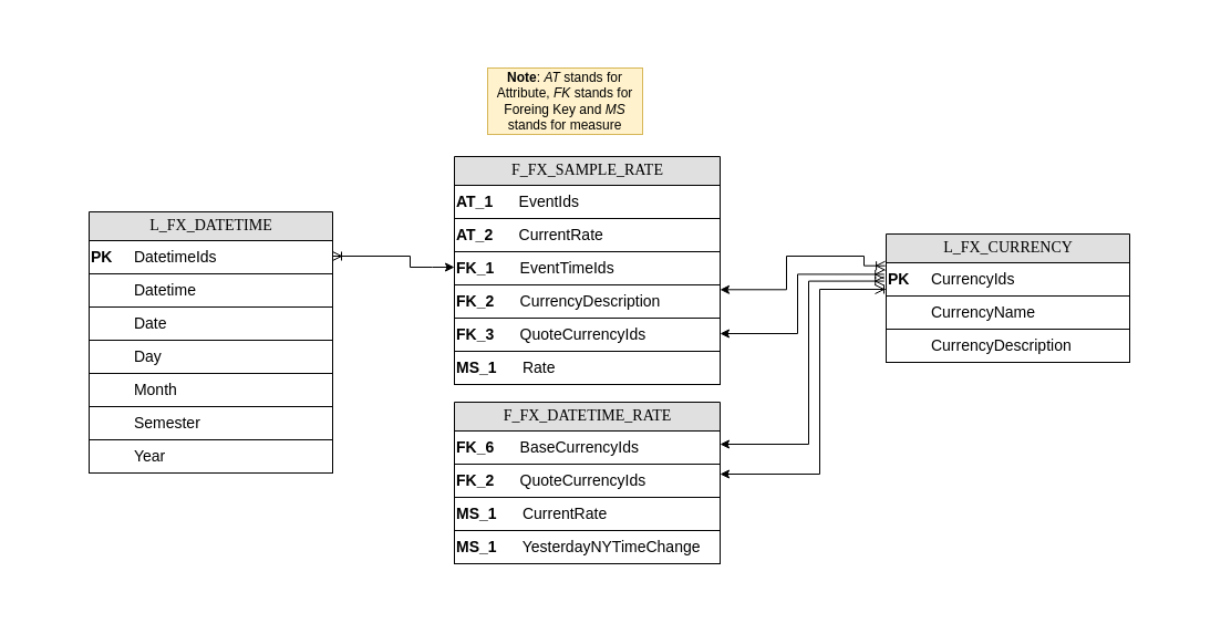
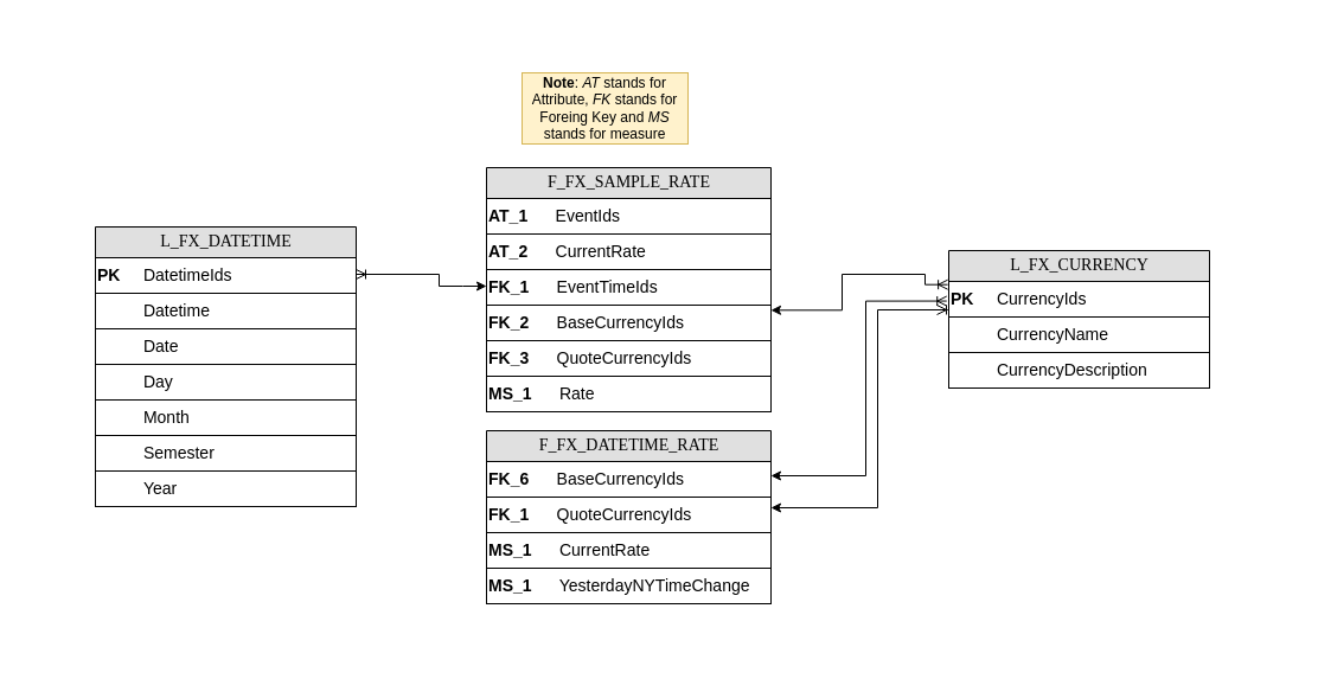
  <mxCell id="0" />
  <mxCell id="1" parent="0" />
  <mxCell id="2" value="F_FX_SAMPLE_RATE" style="swimlane;html=1;fontStyle=0;childLayout=stackLayout;horizontal=1;startSize=26;fillColor=#e0e0e0;horizontalStack=0;resizeParent=1;resizeLast=0;collapsible=1;marginBottom=0;swimlaneFillColor=#ffffff;align=center;rounded=0;shadow=0;comic=0;labelBackgroundColor=none;strokeWidth=1;fontFamily=Verdana;fontSize=14;swimlaneLine=1;" parent="1" vertex="1"><mxGeometry x="410" y="141" width="240" height="206" as="geometry"><mxRectangle x="470" y="80" width="200" height="26" as="alternateBounds" /></mxGeometry></mxCell>
  <mxCell id="3" value="&lt;font style=&quot;font-size: 14px&quot;&gt;&lt;b&gt;AT_1&amp;nbsp; &amp;nbsp; &amp;nbsp;&amp;nbsp;&lt;/b&gt;EventIds&lt;/font&gt;" style="text;html=1;align=left;verticalAlign=middle;resizable=0;points=[];;autosize=1;labelBorderColor=none;strokeColor=#000000;" parent="2" vertex="1"><mxGeometry y="26" width="240" height="30" as="geometry" /></mxCell>
  <mxCell id="4" value="&lt;font style=&quot;font-size: 14px&quot;&gt;&lt;b&gt;AT_2&amp;nbsp; &amp;nbsp; &amp;nbsp;&amp;nbsp;&lt;/b&gt;CurrentRate&lt;/font&gt;" style="text;html=1;align=left;verticalAlign=middle;resizable=0;points=[];;autosize=1;labelBorderColor=none;strokeColor=#000000;" parent="2" vertex="1"><mxGeometry y="56" width="240" height="30" as="geometry" /></mxCell>
  <mxCell id="5" value="&lt;b style=&quot;font-size: 14px;&quot;&gt;FK_1&amp;nbsp; &amp;nbsp; &amp;nbsp;&amp;nbsp;&lt;/b&gt;&lt;span style=&quot;font-size: 14px;&quot;&gt;EventTimeIds&lt;/span&gt;" style="text;html=1;align=left;verticalAlign=middle;resizable=0;points=[];;autosize=1;labelBorderColor=none;strokeColor=#000000;" parent="2" vertex="1"><mxGeometry y="86" width="240" height="30" as="geometry" /></mxCell>
- <mxCell id="6" value="&lt;font style=&quot;font-size: 14px&quot;&gt;&lt;b&gt;FK_2&lt;/b&gt;&amp;nbsp; &amp;nbsp; &amp;nbsp; CurrencyDescription&lt;/font&gt;" style="text;html=1;align=left;verticalAlign=middle;resizable=0;points=[];;autosize=1;labelBorderColor=none;strokeColor=#000000;" parent="2" vertex="1"><mxGeometry y="116" width="240" height="30" as="geometry" /></mxCell>
+ <mxCell id="6" value="&lt;font style=&quot;font-size: 14px&quot;&gt;&lt;b&gt;FK_2&lt;/b&gt;&amp;nbsp; &amp;nbsp; &amp;nbsp; BaseCurrencyIds&lt;/font&gt;" style="text;html=1;align=left;verticalAlign=middle;resizable=0;points=[];;autosize=1;labelBorderColor=none;strokeColor=#000000;" parent="2" vertex="1"><mxGeometry y="116" width="240" height="30" as="geometry" /></mxCell>
  <mxCell id="7" value="&lt;font style=&quot;font-size: 14px&quot;&gt;&lt;b&gt;FK_3&amp;nbsp; &amp;nbsp; &amp;nbsp;&amp;nbsp;&lt;/b&gt;QuoteCurrencyIds&lt;/font&gt;" style="text;html=1;align=left;verticalAlign=middle;resizable=0;points=[];;autosize=1;labelBorderColor=none;strokeColor=#000000;" parent="2" vertex="1"><mxGeometry y="146" width="240" height="30" as="geometry" /></mxCell>
  <mxCell id="8" value="&lt;font style=&quot;font-size: 14px&quot;&gt;&lt;b&gt;MS_1&lt;/b&gt;&amp;nbsp; &amp;nbsp; &amp;nbsp; Rate&lt;/font&gt;" style="text;html=1;align=left;verticalAlign=middle;resizable=0;points=[];;autosize=1;labelBorderColor=none;strokeColor=#000000;" parent="2" vertex="1"><mxGeometry y="176" width="240" height="30" as="geometry" /></mxCell>
  <mxCell id="9" value="L_FX_DATETIME" style="swimlane;html=1;fontStyle=0;childLayout=stackLayout;horizontal=1;startSize=26;fillColor=#e0e0e0;horizontalStack=0;resizeParent=1;resizeLast=0;collapsible=1;marginBottom=0;swimlaneFillColor=#ffffff;align=center;rounded=0;shadow=0;comic=0;labelBackgroundColor=none;strokeWidth=1;fontFamily=Verdana;fontSize=14;swimlaneLine=1;" parent="1" vertex="1"><mxGeometry x="80" y="191" width="220" height="236" as="geometry"><mxRectangle x="470" y="80" width="200" height="26" as="alternateBounds" /></mxGeometry></mxCell>
  <mxCell id="10" value="&lt;div&gt;&lt;font style=&quot;font-size: 14px&quot;&gt;&lt;b&gt;PK&amp;nbsp; &amp;nbsp;&amp;nbsp; &lt;/b&gt;DatetimeIds&lt;/font&gt;&lt;/div&gt;" style="text;html=1;align=left;verticalAlign=middle;resizable=0;points=[];;autosize=1;labelBorderColor=none;strokeColor=#000000;" parent="9" vertex="1"><mxGeometry y="26" width="220" height="30" as="geometry" /></mxCell>
  <mxCell id="11" value="&lt;font style=&quot;font-size: 14px&quot;&gt;&lt;b&gt;&amp;nbsp; &amp;nbsp; &amp;nbsp; &amp;nbsp; &amp;nbsp; &lt;/b&gt;Datetime&lt;br&gt;&lt;/font&gt;" style="text;html=1;align=left;verticalAlign=middle;resizable=0;points=[];;autosize=1;labelBorderColor=none;strokeColor=#000000;" parent="9" vertex="1"><mxGeometry y="56" width="220" height="30" as="geometry" /></mxCell>
  <mxCell id="12" value="&lt;font style=&quot;font-size: 14px&quot;&gt;&lt;b&gt;&amp;nbsp; &amp;nbsp; &amp;nbsp; &amp;nbsp; &amp;nbsp; &lt;/b&gt;Date&lt;/font&gt;" style="text;html=1;align=left;verticalAlign=middle;resizable=0;points=[];;autosize=1;labelBorderColor=none;strokeColor=#000000;" parent="9" vertex="1"><mxGeometry y="86" width="220" height="30" as="geometry" /></mxCell>
  <mxCell id="13" value="&lt;font style=&quot;font-size: 14px&quot;&gt;&lt;b&gt;&amp;nbsp; &amp;nbsp; &amp;nbsp; &amp;nbsp; &amp;nbsp; &lt;/b&gt;Day&lt;/font&gt;" style="text;html=1;align=left;verticalAlign=middle;resizable=0;points=[];;autosize=1;labelBorderColor=none;strokeColor=#000000;" parent="9" vertex="1"><mxGeometry y="116" width="220" height="30" as="geometry" /></mxCell>
  <mxCell id="14" value="&lt;font style=&quot;font-size: 14px&quot;&gt;&lt;b&gt;&amp;nbsp; &amp;nbsp; &amp;nbsp; &amp;nbsp; &amp;nbsp; &lt;/b&gt;Month&lt;/font&gt;" style="text;html=1;align=left;verticalAlign=middle;resizable=0;points=[];;autosize=1;labelBorderColor=none;strokeColor=#000000;" parent="9" vertex="1"><mxGeometry y="146" width="220" height="30" as="geometry" /></mxCell>
  <mxCell id="15" value="&lt;font style=&quot;font-size: 14px&quot;&gt;&lt;b&gt;&amp;nbsp; &amp;nbsp; &amp;nbsp; &amp;nbsp; &amp;nbsp; &lt;/b&gt;Semester&lt;/font&gt;" style="text;html=1;align=left;verticalAlign=middle;resizable=0;points=[];;autosize=1;labelBorderColor=none;strokeColor=#000000;" parent="9" vertex="1"><mxGeometry y="176" width="220" height="30" as="geometry" /></mxCell>
  <mxCell id="16" value="&lt;font style=&quot;font-size: 14px&quot;&gt;&lt;b&gt;&amp;nbsp; &amp;nbsp; &amp;nbsp; &amp;nbsp; &amp;nbsp; &lt;/b&gt;Year&lt;/font&gt;" style="text;html=1;align=left;verticalAlign=middle;resizable=0;points=[];;autosize=1;labelBorderColor=none;strokeColor=#000000;" parent="9" vertex="1"><mxGeometry y="206" width="220" height="30" as="geometry" /></mxCell>
  <mxCell id="17" value="&lt;b&gt;Note&lt;/b&gt;: &lt;i&gt;AT &lt;/i&gt;stands for Attribute, &lt;i&gt;FK &lt;/i&gt;stands for Foreing Key and &lt;i&gt;MS &lt;/i&gt;stands for measure" style="rounded=0;whiteSpace=wrap;html=1;fillColor=#fff2cc;strokeColor=#d6b656;" parent="1" vertex="1"><mxGeometry x="440" y="61" width="140" height="60" as="geometry" /></mxCell>
  <mxCell id="18" style="edgeStyle=orthogonalEdgeStyle;rounded=0;orthogonalLoop=1;jettySize=auto;html=1;startArrow=classic;startFill=1;endArrow=ERoneToMany;endFill=0;" parent="1" edge="1"><mxGeometry relative="1" as="geometry"><mxPoint x="300" y="231" as="targetPoint" /><Array as="points"><mxPoint x="390" y="241" /><mxPoint x="370" y="241" /><mxPoint x="370" y="231" /></Array><mxPoint x="410" y="241" as="sourcePoint" /></mxGeometry></mxCell>
  <mxCell id="19" value="L_FX_CURRENCY" style="swimlane;html=1;fontStyle=0;childLayout=stackLayout;horizontal=1;startSize=26;fillColor=#e0e0e0;horizontalStack=0;resizeParent=1;resizeLast=0;collapsible=1;marginBottom=0;swimlaneFillColor=#ffffff;align=center;rounded=0;shadow=0;comic=0;labelBackgroundColor=none;strokeWidth=1;fontFamily=Verdana;fontSize=14;swimlaneLine=1;" parent="1" vertex="1"><mxGeometry x="800" y="211" width="220" height="116" as="geometry"><mxRectangle x="470" y="80" width="200" height="26" as="alternateBounds" /></mxGeometry></mxCell>
  <mxCell id="20" value="&lt;div&gt;&lt;font style=&quot;font-size: 14px&quot;&gt;&lt;b&gt;PK&amp;nbsp; &amp;nbsp; &amp;nbsp;&lt;/b&gt;CurrencyIds&lt;/font&gt;&lt;/div&gt;" style="text;html=1;align=left;verticalAlign=middle;resizable=0;points=[];;autosize=1;labelBorderColor=none;strokeColor=#000000;" parent="19" vertex="1"><mxGeometry y="26" width="220" height="30" as="geometry" /></mxCell>
  <mxCell id="21" value="&lt;font style=&quot;font-size: 14px&quot;&gt;&lt;b&gt;&amp;nbsp; &amp;nbsp; &amp;nbsp; &amp;nbsp; &amp;nbsp; &lt;/b&gt;CurrencyName&lt;br&gt;&lt;/font&gt;" style="text;html=1;align=left;verticalAlign=middle;resizable=0;points=[];;autosize=1;labelBorderColor=none;strokeColor=#000000;" parent="19" vertex="1"><mxGeometry y="56" width="220" height="30" as="geometry" /></mxCell>
  <mxCell id="22" value="&lt;font style=&quot;font-size: 14px&quot;&gt;&lt;b&gt;&amp;nbsp; &amp;nbsp; &amp;nbsp; &amp;nbsp; &amp;nbsp; &lt;/b&gt;CurrencyDescription&lt;/font&gt;" style="text;html=1;align=left;verticalAlign=middle;resizable=0;points=[];;autosize=1;labelBorderColor=none;strokeColor=#000000;" parent="19" vertex="1"><mxGeometry y="86" width="220" height="30" as="geometry" /></mxCell>
  <mxCell id="23" style="edgeStyle=orthogonalEdgeStyle;rounded=0;orthogonalLoop=1;jettySize=auto;html=1;startArrow=classic;startFill=1;endArrow=ERoneToMany;endFill=0;entryX=-0.004;entryY=0.09;entryDx=0;entryDy=0;entryPerimeter=0;" parent="1" target="20" edge="1"><mxGeometry relative="1" as="geometry"><mxPoint x="780" y="81.01" as="targetPoint" /><Array as="points"><mxPoint x="710" y="261" /><mxPoint x="710" y="231" /><mxPoint x="780" y="231" /><mxPoint x="780" y="240" /></Array><mxPoint x="650" y="261.3" as="sourcePoint" /></mxGeometry></mxCell>
  <mxCell id="24" value="F_FX_DATETIME_RATE" style="swimlane;html=1;fontStyle=0;childLayout=stackLayout;horizontal=1;startSize=26;fillColor=#e0e0e0;horizontalStack=0;resizeParent=1;resizeLast=0;collapsible=1;marginBottom=0;swimlaneFillColor=#ffffff;align=center;rounded=0;shadow=0;comic=0;labelBackgroundColor=none;strokeWidth=1;fontFamily=Verdana;fontSize=14;swimlaneLine=1;" vertex="1" parent="1"><mxGeometry x="410" y="363" width="240" height="146" as="geometry"><mxRectangle x="470" y="80" width="200" height="26" as="alternateBounds" /></mxGeometry></mxCell>
  <mxCell id="25" value="&lt;font style=&quot;font-size: 14px&quot;&gt;&lt;b&gt;FK_6&lt;/b&gt;&amp;nbsp; &amp;nbsp; &amp;nbsp; BaseCurrencyIds&lt;/font&gt;" style="text;html=1;align=left;verticalAlign=middle;resizable=0;points=[];;autosize=1;labelBorderColor=none;strokeColor=#000000;" vertex="1" parent="24"><mxGeometry y="26" width="240" height="30" as="geometry" /></mxCell>
- <mxCell id="26" value="&lt;font style=&quot;font-size: 14px&quot;&gt;&lt;b&gt;FK_2&amp;nbsp; &amp;nbsp; &amp;nbsp;&amp;nbsp;&lt;/b&gt;QuoteCurrencyIds&lt;/font&gt;" style="text;html=1;align=left;verticalAlign=middle;resizable=0;points=[];;autosize=1;labelBorderColor=none;strokeColor=#000000;" vertex="1" parent="24"><mxGeometry y="56" width="240" height="30" as="geometry" /></mxCell>
+ <mxCell id="26" value="&lt;font style=&quot;font-size: 14px&quot;&gt;&lt;b&gt;FK_1&amp;nbsp; &amp;nbsp; &amp;nbsp;&amp;nbsp;&lt;/b&gt;QuoteCurrencyIds&lt;/font&gt;" style="text;html=1;align=left;verticalAlign=middle;resizable=0;points=[];;autosize=1;labelBorderColor=none;strokeColor=#000000;" vertex="1" parent="24"><mxGeometry y="56" width="240" height="30" as="geometry" /></mxCell>
  <mxCell id="27" value="&lt;font style=&quot;font-size: 14px&quot;&gt;&lt;b&gt;MS_1&lt;/b&gt;&amp;nbsp; &amp;nbsp; &amp;nbsp; CurrentRate&lt;/font&gt;" style="text;html=1;align=left;verticalAlign=middle;resizable=0;points=[];;autosize=1;labelBorderColor=none;strokeColor=#000000;" vertex="1" parent="24"><mxGeometry y="86" width="240" height="30" as="geometry" /></mxCell>
  <mxCell id="28" value="&lt;font style=&quot;font-size: 14px&quot;&gt;&lt;b&gt;MS_1&lt;/b&gt;&amp;nbsp; &amp;nbsp; &amp;nbsp; YesterdayNYTimeChange&lt;/font&gt;" style="text;html=1;align=left;verticalAlign=middle;resizable=0;points=[];;autosize=1;labelBorderColor=none;strokeColor=#000000;" vertex="1" parent="24"><mxGeometry y="116" width="240" height="30" as="geometry" /></mxCell>
- <mxCell id="29" style="edgeStyle=orthogonalEdgeStyle;rounded=0;orthogonalLoop=1;jettySize=auto;html=1;startArrow=classic;startFill=1;endArrow=ERoneToMany;endFill=0;entryX=-0.008;entryY=0.348;entryDx=0;entryDy=0;entryPerimeter=0;" edge="1" parent="1" source="7" target="20"><mxGeometry relative="1" as="geometry"><mxPoint x="809" y="250" as="targetPoint" /><Array as="points"><mxPoint x="720" y="301" /><mxPoint x="720" y="247" /></Array><mxPoint x="660" y="271.3" as="sourcePoint" /></mxGeometry></mxCell>
  <mxCell id="30" style="edgeStyle=orthogonalEdgeStyle;rounded=0;orthogonalLoop=1;jettySize=auto;html=1;startArrow=classic;startFill=1;endArrow=ERoneToMany;endFill=0;entryX=-0.008;entryY=0.552;entryDx=0;entryDy=0;entryPerimeter=0;" edge="1" parent="1" target="20"><mxGeometry relative="1" as="geometry"><mxPoint x="790" y="333" as="targetPoint" /><Array as="points"><mxPoint x="650" y="401" /><mxPoint x="730" y="401" /><mxPoint x="730" y="254" /></Array><mxPoint x="650" y="401" as="sourcePoint" /></mxGeometry></mxCell>
  <mxCell id="31" style="edgeStyle=orthogonalEdgeStyle;rounded=0;orthogonalLoop=1;jettySize=auto;html=1;startArrow=classic;startFill=1;endArrow=ERoneToMany;endFill=0;" edge="1" parent="1"><mxGeometry relative="1" as="geometry"><mxPoint x="790" y="261" as="targetPoint" /><Array as="points"><mxPoint x="740" y="428" /><mxPoint x="740" y="261" /><mxPoint x="799" y="261" /></Array><mxPoint x="650" y="428" as="sourcePoint" /></mxGeometry></mxCell>
  <mxCell id="32" value="Text" style="text;html=1;align=center;verticalAlign=middle;resizable=0;points=[];autosize=1;strokeColor=none;fillColor=none;fontColor=none;noLabel=1;" vertex="1" parent="1"><mxGeometry x="483" y="20" width="50" height="30" as="geometry" /></mxCell>
  <mxCell id="33" value="Text" style="text;html=1;align=center;verticalAlign=middle;resizable=0;points=[];autosize=1;strokeColor=none;fillColor=none;fontColor=none;noLabel=1;" vertex="1" parent="1"><mxGeometry x="1030" y="261" width="50" height="30" as="geometry" /></mxCell>
  <mxCell id="34" value="Text" style="text;html=1;align=center;verticalAlign=middle;resizable=0;points=[];autosize=1;strokeColor=none;fillColor=none;fontColor=none;noLabel=1;" vertex="1" parent="1"><mxGeometry x="1040" y="271" width="50" height="30" as="geometry" /></mxCell>
  <mxCell id="35" value="Text" style="text;html=1;align=center;verticalAlign=middle;resizable=0;points=[];autosize=1;strokeColor=none;fillColor=none;fontColor=none;noLabel=1;" vertex="1" parent="1"><mxGeometry x="505" y="521" width="50" height="30" as="geometry" /></mxCell>
  <mxCell id="36" value="Text" style="text;html=1;align=center;verticalAlign=middle;resizable=0;points=[];autosize=1;strokeColor=none;fillColor=none;fontColor=none;noLabel=1;" vertex="1" parent="1"><mxGeometry x="20" y="294" width="50" height="30" as="geometry" /></mxCell>
